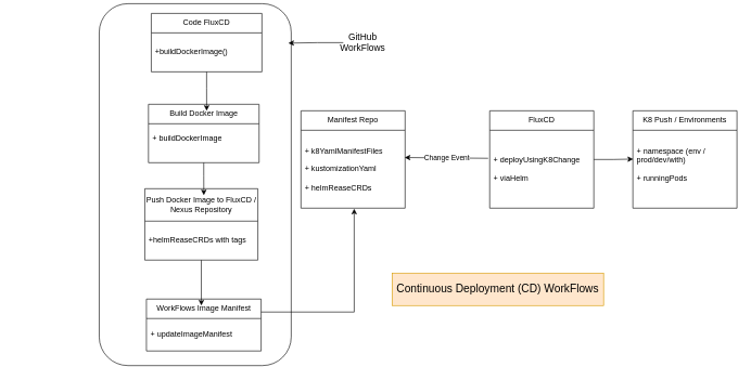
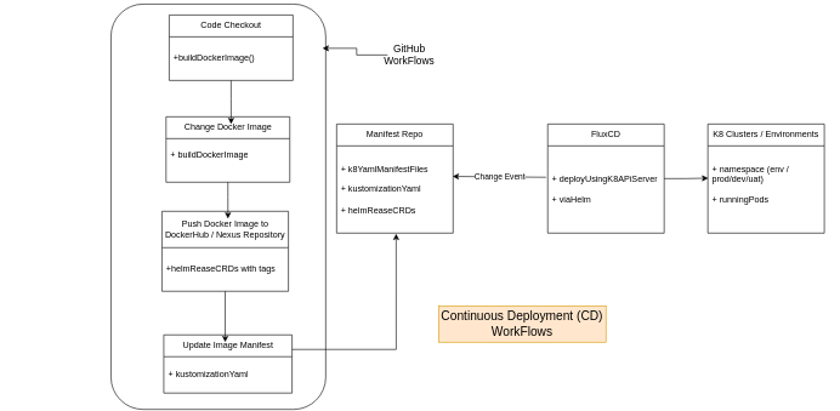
  <mxCell id="0" />
  <mxCell id="1" parent="0" />
  <mxCell id="2" value="" style="rounded=1;whiteSpace=wrap;html=1;rotation=-90;" vertex="1" parent="1"><mxGeometry x="20.75" y="136.25" width="557.5" height="295" as="geometry" /></mxCell>
- <mxCell id="3" value="Code FluxCD" style="swimlane;fontStyle=0;childLayout=stackLayout;horizontal=1;startSize=30;horizontalStack=0;resizeParent=1;resizeParentMax=0;resizeLast=0;collapsible=1;marginBottom=0;whiteSpace=wrap;html=1;" vertex="1" parent="1"><mxGeometry x="232" y="20" width="170" height="90" as="geometry" /></mxCell>
+ <mxCell id="3" value="Code Checkout" style="swimlane;fontStyle=0;childLayout=stackLayout;horizontal=1;startSize=30;horizontalStack=0;resizeParent=1;resizeParentMax=0;resizeLast=0;collapsible=1;marginBottom=0;whiteSpace=wrap;html=1;" vertex="1" parent="1"><mxGeometry x="232" y="20" width="170" height="90" as="geometry" /></mxCell>
  <mxCell id="4" value="+buildDockerImage()" style="text;strokeColor=none;fillColor=none;align=left;verticalAlign=middle;spacingLeft=4;spacingRight=4;overflow=hidden;points=[[0,0.5],[1,0.5]];portConstraint=eastwest;rotatable=0;whiteSpace=wrap;html=1;" vertex="1" parent="3"><mxGeometry y="30" width="170" height="60" as="geometry" /></mxCell>
- <mxCell id="5" value="Build Docker Image" style="swimlane;fontStyle=0;childLayout=stackLayout;horizontal=1;startSize=30;horizontalStack=0;resizeParent=1;resizeParentMax=0;resizeLast=0;collapsible=1;marginBottom=0;whiteSpace=wrap;html=1;" vertex="1" parent="1"><mxGeometry x="227.63" y="160" width="170" height="90" as="geometry" /></mxCell>
+ <mxCell id="5" value="Change Docker Image" style="swimlane;fontStyle=0;childLayout=stackLayout;horizontal=1;startSize=30;horizontalStack=0;resizeParent=1;resizeParentMax=0;resizeLast=0;collapsible=1;marginBottom=0;whiteSpace=wrap;html=1;" vertex="1" parent="1"><mxGeometry x="227.63" y="160" width="170" height="90" as="geometry" /></mxCell>
  <mxCell id="6" value="+ buildDockerImage&lt;div&gt;&lt;br/&gt;&lt;/div&gt;" style="text;strokeColor=none;fillColor=none;align=left;verticalAlign=middle;spacingLeft=4;spacingRight=4;overflow=hidden;points=[[0,0.5],[1,0.5]];portConstraint=eastwest;rotatable=0;whiteSpace=wrap;html=1;" vertex="1" parent="5"><mxGeometry y="30" width="170" height="60" as="geometry" /></mxCell>
- <mxCell id="7" value="Push Docker Image to FluxCD / Nexus Repository" style="swimlane;fontStyle=0;childLayout=stackLayout;horizontal=1;startSize=50;horizontalStack=0;resizeParent=1;resizeParentMax=0;resizeLast=0;collapsible=1;marginBottom=0;whiteSpace=wrap;html=1;miterlimit=4;" vertex="1" parent="1"><mxGeometry x="222" y="290" width="173.75" height="110" as="geometry" /></mxCell>
+ <mxCell id="7" value="Push Docker Image to DockerHub / Nexus Repository" style="swimlane;fontStyle=0;childLayout=stackLayout;horizontal=1;startSize=50;horizontalStack=0;resizeParent=1;resizeParentMax=0;resizeLast=0;collapsible=1;marginBottom=0;whiteSpace=wrap;html=1;miterlimit=4;" vertex="1" parent="1"><mxGeometry x="222" y="290" width="173.75" height="110" as="geometry" /></mxCell>
  <mxCell id="8" value="+helmReaseCRDs with tags" style="text;strokeColor=none;fillColor=none;align=left;verticalAlign=middle;spacingLeft=4;spacingRight=4;overflow=hidden;points=[[0,0.5],[1,0.5]];portConstraint=eastwest;rotatable=0;whiteSpace=wrap;html=1;" vertex="1" parent="7"><mxGeometry y="50" width="173.75" height="60" as="geometry" /></mxCell>
- <mxCell id="9" value="WorkFlows Image Manifest" style="swimlane;fontStyle=0;childLayout=stackLayout;horizontal=1;startSize=30;horizontalStack=0;resizeParent=1;resizeParentMax=0;resizeLast=0;collapsible=1;marginBottom=0;whiteSpace=wrap;html=1;" vertex="1" parent="1"><mxGeometry x="224.5" y="460" width="176.25" height="80" as="geometry" /></mxCell>
- <mxCell id="10" value="&lt;div&gt;+ updateImageManifest&lt;/div&gt;" style="text;strokeColor=none;fillColor=none;align=left;verticalAlign=middle;spacingLeft=4;spacingRight=4;overflow=hidden;points=[[0,0.5],[1,0.5]];portConstraint=eastwest;rotatable=0;whiteSpace=wrap;html=1;" vertex="1" parent="9"><mxGeometry y="30" width="176.25" height="50" as="geometry" /></mxCell>
+ <mxCell id="9" value="Update Image Manifest" style="swimlane;fontStyle=0;childLayout=stackLayout;horizontal=1;startSize=30;horizontalStack=0;resizeParent=1;resizeParentMax=0;resizeLast=0;collapsible=1;marginBottom=0;whiteSpace=wrap;html=1;" vertex="1" parent="1"><mxGeometry x="224.5" y="460" width="176.25" height="80" as="geometry" /></mxCell>
+ <mxCell id="10" value="&lt;div&gt;+ kustomizationYaml&lt;/div&gt;" style="text;strokeColor=none;fillColor=none;align=left;verticalAlign=middle;spacingLeft=4;spacingRight=4;overflow=hidden;points=[[0,0.5],[1,0.5]];portConstraint=eastwest;rotatable=0;whiteSpace=wrap;html=1;" vertex="1" parent="9"><mxGeometry y="30" width="176.25" height="50" as="geometry" /></mxCell>
  <mxCell id="11" value="FluxCD" style="swimlane;fontStyle=0;childLayout=stackLayout;horizontal=1;startSize=30;horizontalStack=0;resizeParent=1;resizeParentMax=0;resizeLast=0;collapsible=1;marginBottom=0;whiteSpace=wrap;html=1;miterlimit=4;" vertex="1" parent="1"><mxGeometry x="752" y="170" width="160" height="150" as="geometry" /></mxCell>
- <mxCell id="12" value="+ deployUsingK8Change&lt;div&gt;&lt;br&gt;&lt;/div&gt;&lt;div&gt;+ viaHelm&lt;/div&gt;" style="text;strokeColor=none;fillColor=none;align=left;verticalAlign=middle;spacingLeft=4;spacingRight=4;overflow=hidden;points=[[0,0.5],[1,0.5]];portConstraint=eastwest;rotatable=0;whiteSpace=wrap;html=1;" vertex="1" parent="11"><mxGeometry y="30" width="160" height="120" as="geometry" /></mxCell>
- <mxCell id="13" value="&lt;font style=&quot;font-size: 17px;&quot;&gt;Continuous Deployment (CD) WorkFlows&lt;/font&gt;" style="text;html=1;align=center;verticalAlign=middle;whiteSpace=wrap;rounded=0;fillColor=#ffe6cc;strokeColor=#d79b00;" vertex="1" parent="1"><mxGeometry x="602" y="420" width="325" height="50" as="geometry" /></mxCell>
+ <mxCell id="12" value="+ deployUsingK8APiServer&lt;div&gt;&lt;br&gt;&lt;/div&gt;&lt;div&gt;+ viaHelm&lt;/div&gt;" style="text;strokeColor=none;fillColor=none;align=left;verticalAlign=middle;spacingLeft=4;spacingRight=4;overflow=hidden;points=[[0,0.5],[1,0.5]];portConstraint=eastwest;rotatable=0;whiteSpace=wrap;html=1;" vertex="1" parent="11"><mxGeometry y="30" width="160" height="120" as="geometry" /></mxCell>
+ <mxCell id="13" value="&lt;font style=&quot;font-size: 17px;&quot;&gt;Continuous Deployment (CD) WorkFlows&lt;/font&gt;" style="text;html=1;align=center;verticalAlign=middle;whiteSpace=wrap;rounded=0;fillColor=#ffe6cc;strokeColor=#d79b00;" vertex="1" parent="1"><mxGeometry x="602" y="420" width="230" height="50" as="geometry" /></mxCell>
  <mxCell id="14" value="Manifest Repo" style="swimlane;fontStyle=0;childLayout=stackLayout;horizontal=1;startSize=30;horizontalStack=0;resizeParent=1;resizeParentMax=0;resizeLast=0;collapsible=1;marginBottom=0;whiteSpace=wrap;html=1;miterlimit=4;" vertex="1" parent="1"><mxGeometry x="462" y="170" width="160" height="150" as="geometry" /></mxCell>
  <mxCell id="15" value="+ k8YamlManifestFiles&lt;div&gt;&lt;br&gt;&lt;/div&gt;&lt;div&gt;+ kustomizationYaml&lt;/div&gt;&lt;div&gt;&lt;br&gt;&lt;/div&gt;&lt;div&gt;+ helmReaseCRDs&lt;/div&gt;" style="text;strokeColor=none;fillColor=none;align=left;verticalAlign=middle;spacingLeft=4;spacingRight=4;overflow=hidden;points=[[0,0.5],[1,0.5]];portConstraint=eastwest;rotatable=0;whiteSpace=wrap;html=1;" vertex="1" parent="14"><mxGeometry y="30" width="160" height="120" as="geometry" /></mxCell>
- <mxCell id="16" value="K8 Push / Environments" style="swimlane;fontStyle=0;childLayout=stackLayout;horizontal=1;startSize=30;horizontalStack=0;resizeParent=1;resizeParentMax=0;resizeLast=0;collapsible=1;marginBottom=0;whiteSpace=wrap;html=1;miterlimit=4;" vertex="1" parent="1"><mxGeometry x="972" y="170" width="160" height="150" as="geometry" /></mxCell>
- <mxCell id="17" value="&lt;div&gt;+ namespace (env / prod/dev/with)&lt;/div&gt;&lt;div&gt;&lt;br&gt;&lt;/div&gt;+ runningPods&lt;div&gt;&lt;br&gt;&lt;/div&gt;" style="text;strokeColor=none;fillColor=none;align=left;verticalAlign=middle;spacingLeft=4;spacingRight=4;overflow=hidden;points=[[0,0.5],[1,0.5]];portConstraint=eastwest;rotatable=0;whiteSpace=wrap;html=1;" vertex="1" parent="16"><mxGeometry y="30" width="160" height="120" as="geometry" /></mxCell>
+ <mxCell id="16" value="K8 Clusters / Environments" style="swimlane;fontStyle=0;childLayout=stackLayout;horizontal=1;startSize=30;horizontalStack=0;resizeParent=1;resizeParentMax=0;resizeLast=0;collapsible=1;marginBottom=0;whiteSpace=wrap;html=1;miterlimit=4;" vertex="1" parent="1"><mxGeometry x="972" y="170" width="160" height="150" as="geometry" /></mxCell>
+ <mxCell id="17" value="&lt;div&gt;+ namespace (env / prod/dev/uat)&lt;/div&gt;&lt;div&gt;&lt;br&gt;&lt;/div&gt;+ runningPods&lt;div&gt;&lt;br&gt;&lt;/div&gt;" style="text;strokeColor=none;fillColor=none;align=left;verticalAlign=middle;spacingLeft=4;spacingRight=4;overflow=hidden;points=[[0,0.5],[1,0.5]];portConstraint=eastwest;rotatable=0;whiteSpace=wrap;html=1;" vertex="1" parent="16"><mxGeometry y="30" width="160" height="120" as="geometry" /></mxCell>
  <mxCell id="18" style="edgeStyle=orthogonalEdgeStyle;rounded=0;orthogonalLoop=1;jettySize=auto;html=1;entryX=0.526;entryY=0.111;entryDx=0;entryDy=0;entryPerimeter=0;" edge="1" parent="1" source="3" target="5"><mxGeometry relative="1" as="geometry" /></mxCell>
  <mxCell id="19" style="edgeStyle=orthogonalEdgeStyle;rounded=0;orthogonalLoop=1;jettySize=auto;html=1;entryX=0.479;entryY=0.125;entryDx=0;entryDy=0;entryPerimeter=0;" edge="1" parent="1" source="7" target="9"><mxGeometry relative="1" as="geometry" /></mxCell>
  <mxCell id="20" style="edgeStyle=orthogonalEdgeStyle;rounded=0;orthogonalLoop=1;jettySize=auto;html=1;entryX=0.522;entryY=0.091;entryDx=0;entryDy=0;entryPerimeter=0;" edge="1" parent="1" source="5" target="7"><mxGeometry relative="1" as="geometry" /></mxCell>
  <mxCell id="21" style="edgeStyle=orthogonalEdgeStyle;rounded=0;orthogonalLoop=1;jettySize=auto;html=1;entryX=0.511;entryY=1.007;entryDx=0;entryDy=0;entryPerimeter=0;exitX=1;exitY=0.25;exitDx=0;exitDy=0;" edge="1" parent="1" source="9" target="15"><mxGeometry relative="1" as="geometry" /></mxCell>
  <mxCell id="22" style="edgeStyle=orthogonalEdgeStyle;rounded=0;orthogonalLoop=1;jettySize=auto;html=1;entryX=0.003;entryY=0.37;entryDx=0;entryDy=0;entryPerimeter=0;" edge="1" parent="1" source="11" target="17"><mxGeometry relative="1" as="geometry" /></mxCell>
  <mxCell id="23" value="" style="endArrow=classic;html=1;rounded=0;entryX=0.996;entryY=0.35;entryDx=0;entryDy=0;entryPerimeter=0;exitX=-0.015;exitY=0.36;exitDx=0;exitDy=0;exitPerimeter=0;" edge="1" parent="1" source="12" target="15"><mxGeometry relative="1" as="geometry"><mxPoint x="612" y="344.41" as="sourcePoint" /><mxPoint x="712" y="344.41" as="targetPoint" /></mxGeometry></mxCell>
  <mxCell id="24" value="Change Event" style="edgeLabel;resizable=0;html=1;;align=center;verticalAlign=middle;" connectable="0" vertex="1" parent="23"><mxGeometry relative="1" as="geometry" /></mxCell>
- <mxCell id="25" value="&lt;font style=&quot;font-size: 14px;&quot;&gt;GitHub WorkFlows&lt;/font&gt;" style="text;html=1;align=center;verticalAlign=middle;whiteSpace=wrap;rounded=0;" vertex="1" parent="1"><mxGeometry x="527" y="25" width="60" height="80" as="geometry" /></mxCell>
+ <mxCell id="25" value="&lt;font style=&quot;font-size: 14px;&quot;&gt;GitHub WorkFlows&lt;/font&gt;" style="text;html=1;align=center;verticalAlign=middle;whiteSpace=wrap;rounded=0;" vertex="1" parent="1"><mxGeometry x="532" y="35" width="60" height="80" as="geometry" /></mxCell>
  <mxCell id="26" style="edgeStyle=orthogonalEdgeStyle;rounded=0;orthogonalLoop=1;jettySize=auto;html=1;entryX=0.891;entryY=0.985;entryDx=0;entryDy=0;entryPerimeter=0;" edge="1" parent="1" source="25" target="2"><mxGeometry relative="1" as="geometry" /></mxCell>
